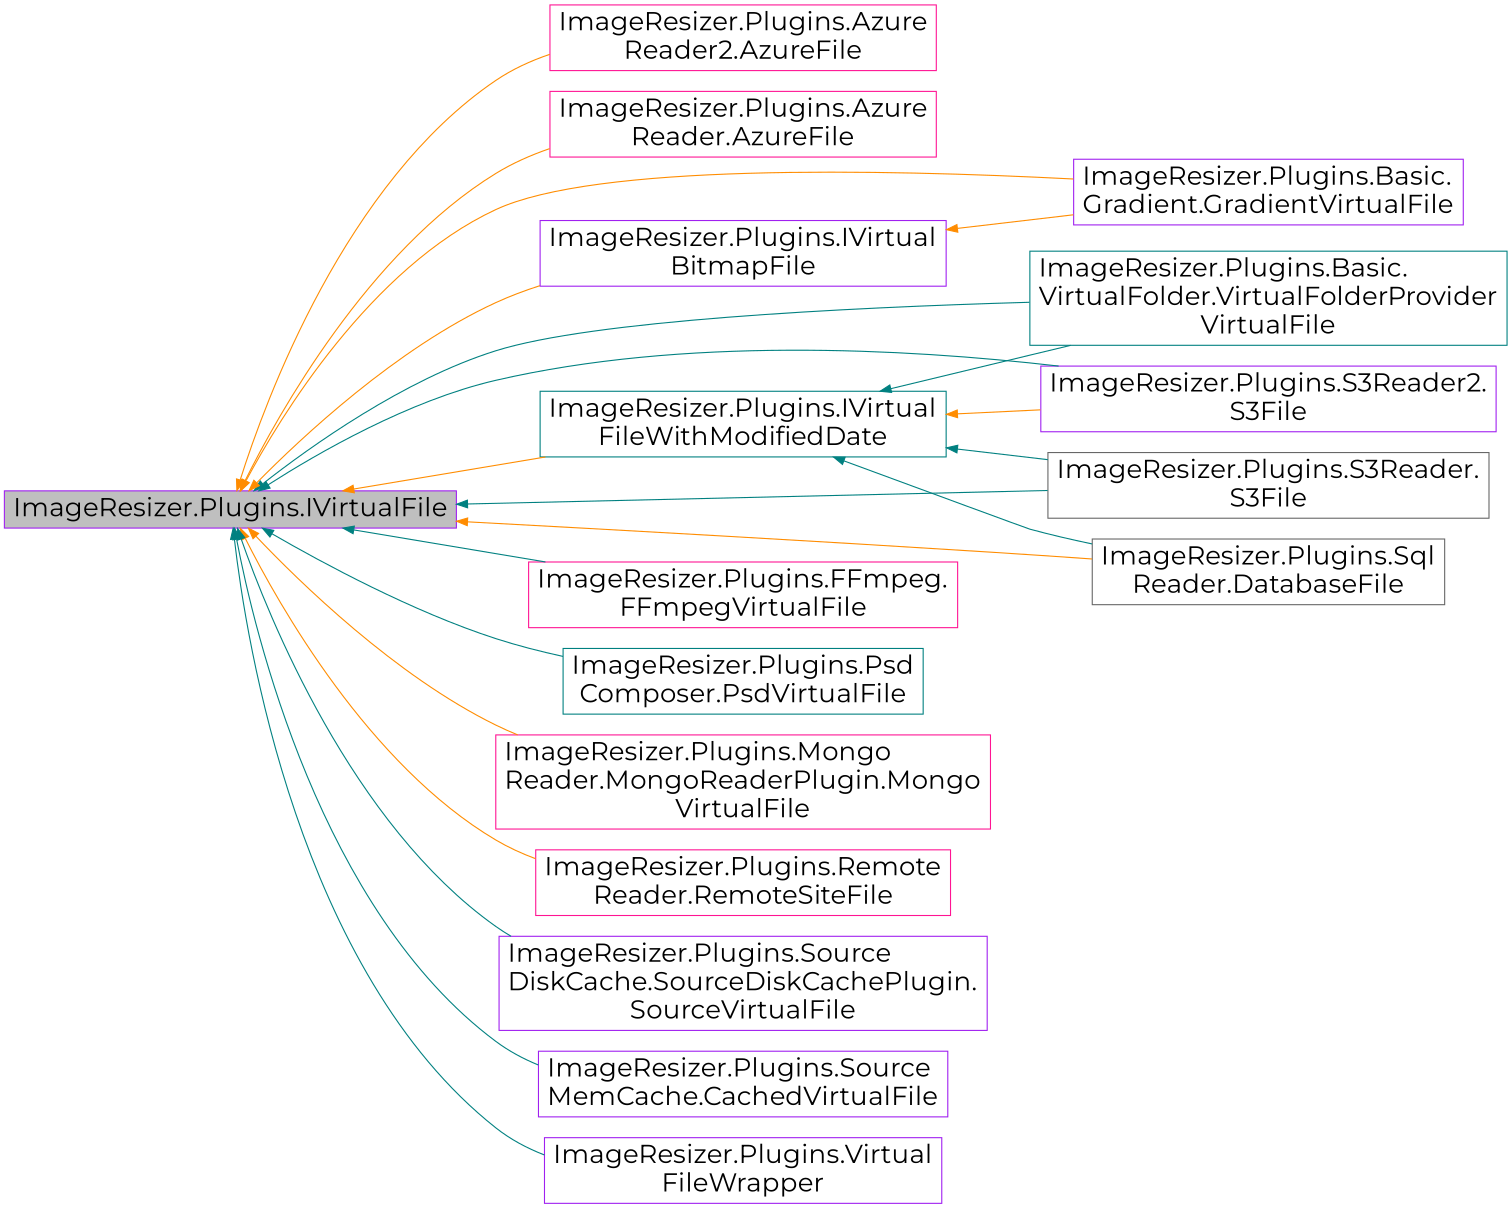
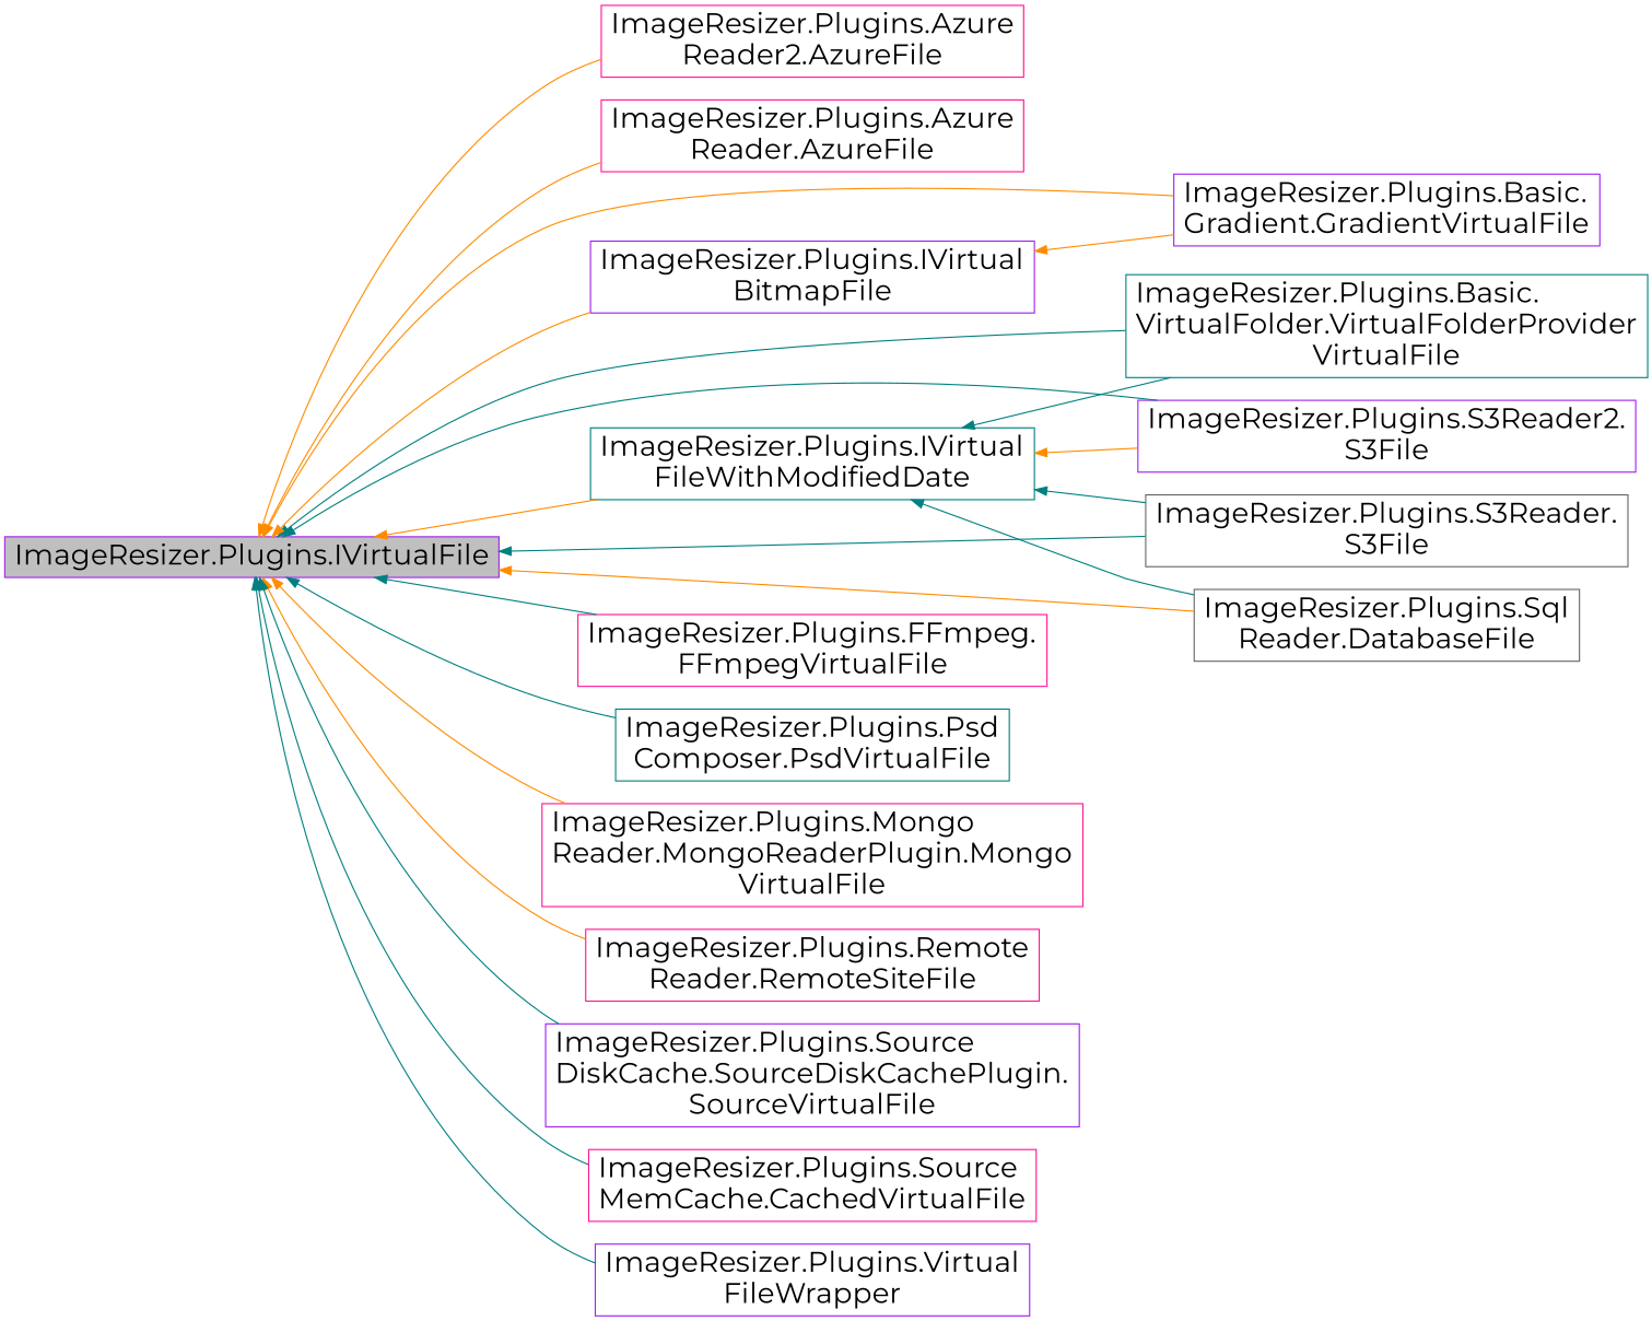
  digraph {
    fontname=Montserrat
    rankdir=LR
    node [color=purple fillcolor=white fontname=Montserrat fontsize=24 shape=record style=filled]
    edge [color=teal dir=back fontname=Montserrat fontsize=24 labelfontname=Helvetica labelfontsize=24 style=solid]
    n1 [fillcolor=grey75 fontcolor=black height=0.2 label="ImageResizer.Plugins.IVirtualFile" width=0.4]
    n2 [color=deeppink height=0.2 label="ImageResizer.Plugins.Azure\lReader2.AzureFile" width=0.4]
    n3 [color=deeppink height=0.2 label="ImageResizer.Plugins.Azure\lReader.AzureFile" width=0.4]
    n4 [height=0.2 label="ImageResizer.Plugins.Basic.\lGradient.GradientVirtualFile" width=0.4]
    n5 [color=teal height=0.2 label="ImageResizer.Plugins.Basic.\lVirtualFolder.VirtualFolderProvider\lVirtualFile" width=0.4]
    n6 [color=deeppink height=0.2 label="ImageResizer.Plugins.FFmpeg.\lFFmpegVirtualFile" width=0.4]
    n7 [height=0.2 label="ImageResizer.Plugins.IVirtual\lBitmapFile" width=0.4]
    n8 [color=teal height=0.2 label="ImageResizer.Plugins.Psd\lComposer.PsdVirtualFile" width=0.4]
    n9 [color=teal height=0.2 label="ImageResizer.Plugins.IVirtual\lFileWithModifiedDate" width=0.4]
    n10 [height=0.2 label="ImageResizer.Plugins.S3Reader2.\lS3File" width=0.4]
    n11 [color=gray40 height=0.2 label="ImageResizer.Plugins.S3Reader.\lS3File" width=0.4]
    n12 [color=gray40 height=0.2 label="ImageResizer.Plugins.Sql\lReader.DatabaseFile" width=0.4]
    n13 [color=deeppink height=0.2 label="ImageResizer.Plugins.Mongo\lReader.MongoReaderPlugin.Mongo\lVirtualFile" width=0.4]
    n14 [color=deeppink height=0.2 label="ImageResizer.Plugins.Remote\lReader.RemoteSiteFile" width=0.4]
    n15 [height=0.2 label="ImageResizer.Plugins.Source\lDiskCache.SourceDiskCachePlugin.\lSourceVirtualFile" width=0.4]
-   n16 [height=0.2 label="ImageResizer.Plugins.Source\lMemCache.CachedVirtualFile" width=0.4]
+   n16 [color=deeppink height=0.2 label="ImageResizer.Plugins.Source\lMemCache.CachedVirtualFile" width=0.4]
    n17 [height=0.2 label="ImageResizer.Plugins.Virtual\lFileWrapper" width=0.4]
    n1 -> n2 [color=darkorange]
    n1 -> n3 [color=darkorange]
    n1 -> n4 [color=darkorange]
    n1 -> n5
    n1 -> n6
    n1 -> n7 [color=darkorange]
    n1 -> n8
    n1 -> n9 [color=darkorange]
    n1 -> n10
    n1 -> n11
    n1 -> n12 [color=darkorange]
    n1 -> n13 [color=darkorange]
    n1 -> n14 [color=darkorange]
    n1 -> n15
    n1 -> n16
    n1 -> n17
    n7 -> n4 [color=darkorange]
    n9 -> n5
    n9 -> n10 [color=darkorange]
    n9 -> n11
    n9 -> n12
  }
